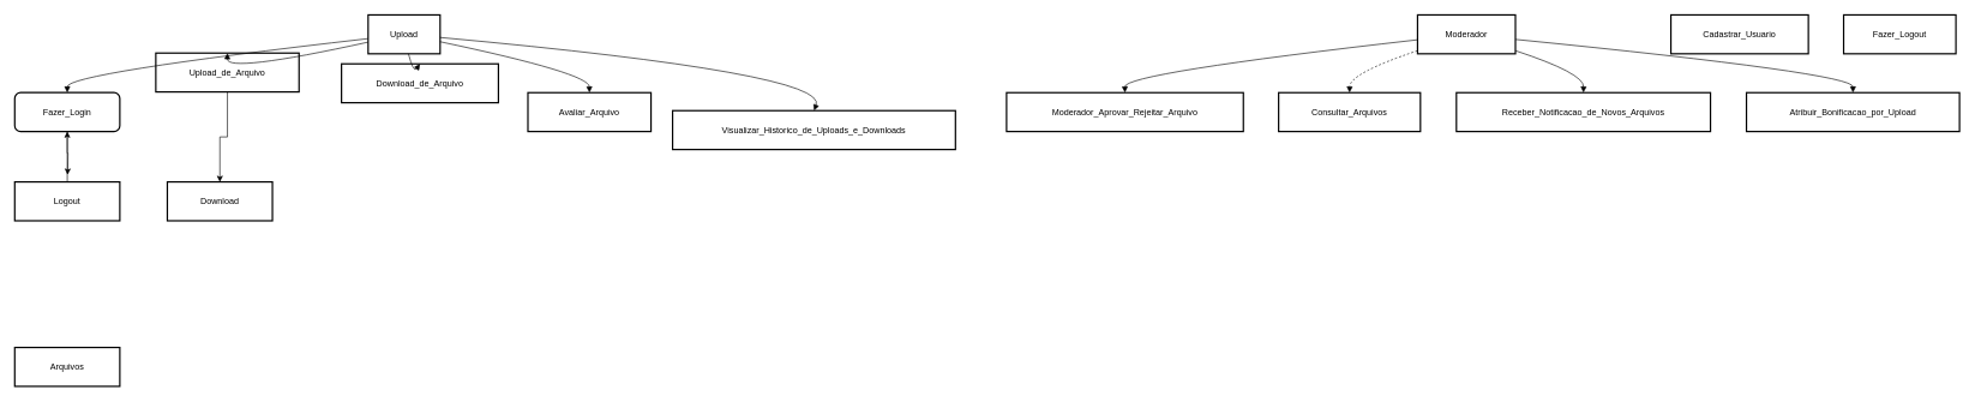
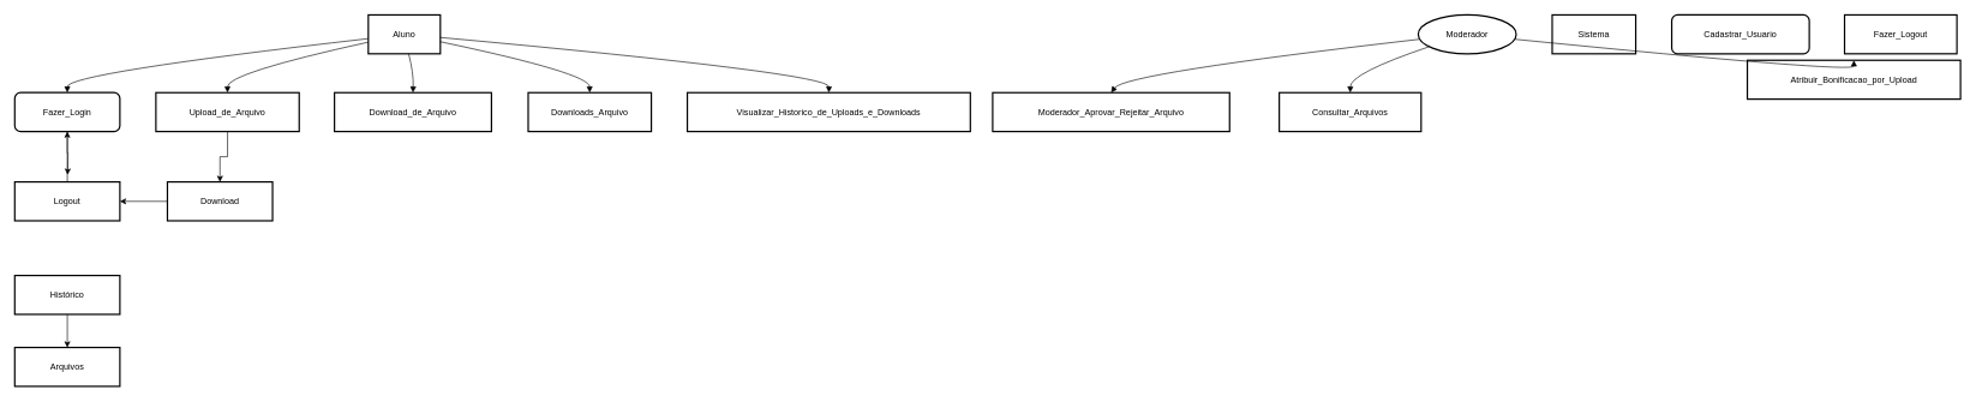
  <mxCell id="0" />
  <mxCell id="1" parent="0" />
- <mxCell id="2" value="Upload" style="whiteSpace=wrap;strokeWidth=2;" parent="1" vertex="1"><mxGeometry x="511" y="20" width="100" height="54" as="geometry" /></mxCell>
- <mxCell id="3" value="Moderador" style="whiteSpace=wrap;strokeWidth=2;" parent="1" vertex="1"><mxGeometry x="1969" y="20" width="136" height="54" as="geometry" /></mxCell>
- <mxCell id="5" value="Cadastrar_Usuario" style="whiteSpace=wrap;strokeWidth=2;" parent="1" vertex="1"><mxGeometry x="2321" y="20" width="191" height="54" as="geometry" /></mxCell>
+ <mxCell id="2" value="Aluno" style="whiteSpace=wrap;strokeWidth=2;" parent="1" vertex="1"><mxGeometry x="511" y="20" width="100" height="54" as="geometry" /></mxCell>
+ <mxCell id="3" value="Moderador" style="ellipse;whiteSpace=wrap;strokeWidth=2;" parent="1" vertex="1"><mxGeometry x="1969" y="20" width="136" height="54" as="geometry" /></mxCell>
+ <mxCell id="4" value="Sistema" style="whiteSpace=wrap;strokeWidth=2;" parent="1" vertex="1"><mxGeometry x="2155" y="20" width="116" height="54" as="geometry" /></mxCell>
+ <mxCell id="5" value="Cadastrar_Usuario" style="whiteSpace=wrap;strokeWidth=2;rounded=1;" parent="1" vertex="1"><mxGeometry x="2321" y="20" width="191" height="54" as="geometry" /></mxCell>
  <mxCell id="6" style="edgeStyle=orthogonalEdgeStyle;rounded=0;orthogonalLoop=1;jettySize=auto;html=1;exitX=0.5;exitY=1;exitDx=0;exitDy=0;" edge="1" parent="1" source="7"><mxGeometry relative="1" as="geometry"><mxPoint x="93.455" y="242" as="targetPoint" /></mxGeometry></mxCell>
  <mxCell id="7" value="Fazer_Login" style="whiteSpace=wrap;strokeWidth=2;rounded=1;" parent="1" vertex="1"><mxGeometry x="20" y="128" width="146" height="54" as="geometry" /></mxCell>
  <mxCell id="8" value="Fazer_Logout" style="whiteSpace=wrap;strokeWidth=2;" parent="1" vertex="1"><mxGeometry x="2561" y="20" width="156" height="54" as="geometry" /></mxCell>
  <mxCell id="9" value="" style="edgeStyle=orthogonalEdgeStyle;rounded=0;orthogonalLoop=1;jettySize=auto;html=1;" edge="1" parent="1" source="10" target="30"><mxGeometry relative="1" as="geometry" /></mxCell>
- <mxCell id="10" value="Upload_de_Arquivo" style="whiteSpace=wrap;strokeWidth=2;" parent="1" vertex="1"><mxGeometry x="216" y="73" width="199" height="54" as="geometry" /></mxCell>
- <mxCell id="11" value="Download_de_Arquivo" style="whiteSpace=wrap;strokeWidth=2;" parent="1" vertex="1"><mxGeometry x="474" y="88" width="218" height="54" as="geometry" /></mxCell>
- <mxCell id="12" value="Avaliar_Arquivo" style="whiteSpace=wrap;strokeWidth=2;" parent="1" vertex="1"><mxGeometry x="733" y="128" width="171" height="54" as="geometry" /></mxCell>
- <mxCell id="13" value="Visualizar_Historico_de_Uploads_e_Downloads" style="whiteSpace=wrap;strokeWidth=2;" parent="1" vertex="1"><mxGeometry x="934" y="153" width="393" height="54" as="geometry" /></mxCell>
- <mxCell id="14" value="Moderador_Aprovar_Rejeitar_Arquivo" style="whiteSpace=wrap;strokeWidth=2;" parent="1" vertex="1"><mxGeometry x="1398" y="128" width="329" height="54" as="geometry" /></mxCell>
+ <mxCell id="10" value="Upload_de_Arquivo" style="whiteSpace=wrap;strokeWidth=2;" parent="1" vertex="1"><mxGeometry x="216" y="128" width="199" height="54" as="geometry" /></mxCell>
+ <mxCell id="11" value="Download_de_Arquivo" style="whiteSpace=wrap;strokeWidth=2;" parent="1" vertex="1"><mxGeometry x="464" y="128" width="218" height="54" as="geometry" /></mxCell>
+ <mxCell id="12" value="Downloads_Arquivo" style="whiteSpace=wrap;strokeWidth=2;" parent="1" vertex="1"><mxGeometry x="733" y="128" width="171" height="54" as="geometry" /></mxCell>
+ <mxCell id="13" value="Visualizar_Historico_de_Uploads_e_Downloads" style="whiteSpace=wrap;strokeWidth=2;" parent="1" vertex="1"><mxGeometry x="954" y="128" width="393" height="54" as="geometry" /></mxCell>
+ <mxCell id="14" value="Moderador_Aprovar_Rejeitar_Arquivo" style="whiteSpace=wrap;strokeWidth=2;" parent="1" vertex="1"><mxGeometry x="1378" y="128" width="329" height="54" as="geometry" /></mxCell>
  <mxCell id="15" value="Consultar_Arquivos" style="whiteSpace=wrap;strokeWidth=2;" parent="1" vertex="1"><mxGeometry x="1776" y="128" width="197" height="54" as="geometry" /></mxCell>
- <mxCell id="16" value="Receber_Notificacao_de_Novos_Arquivos" style="whiteSpace=wrap;strokeWidth=2;" parent="1" vertex="1"><mxGeometry x="2023" y="128" width="353" height="54" as="geometry" /></mxCell>
- <mxCell id="17" value="Atribuir_Bonificacao_por_Upload" style="whiteSpace=wrap;strokeWidth=2;" parent="1" vertex="1"><mxGeometry x="2426" y="128" width="296" height="54" as="geometry" /></mxCell>
+ <mxCell id="17" value="Atribuir_Bonificacao_por_Upload" style="whiteSpace=wrap;strokeWidth=2;" parent="1" vertex="1"><mxGeometry x="2426" y="83" width="296" height="54" as="geometry" /></mxCell>
  <mxCell id="18" value="" style="curved=1;startArrow=none;endArrow=block;exitX=0;exitY=0.61;entryX=0.5;entryY=0;" parent="1" source="2" target="7" edge="1"><mxGeometry relative="1" as="geometry"><Array as="points"><mxPoint x="93" y="101" /></Array></mxGeometry></mxCell>
  <mxCell id="19" value="" style="curved=1;startArrow=none;endArrow=block;exitX=0;exitY=0.7;entryX=0.5;entryY=0;" parent="1" source="2" target="10" edge="1"><mxGeometry relative="1" as="geometry"><Array as="points"><mxPoint x="315" y="101" /></Array></mxGeometry></mxCell>
  <mxCell id="20" value="" style="curved=1;startArrow=none;endArrow=block;exitX=0.56;exitY=1;entryX=0.5;entryY=0;" parent="1" source="2" target="11" edge="1"><mxGeometry relative="1" as="geometry"><Array as="points"><mxPoint x="574" y="101" /></Array></mxGeometry></mxCell>
  <mxCell id="21" value="" style="curved=1;startArrow=none;endArrow=block;exitX=1;exitY=0.69;entryX=0.5;entryY=0;" parent="1" source="2" target="12" edge="1"><mxGeometry relative="1" as="geometry"><Array as="points"><mxPoint x="818" y="101" /></Array></mxGeometry></mxCell>
  <mxCell id="22" value="" style="curved=1;startArrow=none;endArrow=block;exitX=1;exitY=0.58;entryX=0.5;entryY=0;" parent="1" source="2" target="13" edge="1"><mxGeometry relative="1" as="geometry"><Array as="points"><mxPoint x="1151" y="101" /></Array></mxGeometry></mxCell>
  <mxCell id="23" value="" style="curved=1;startArrow=none;endArrow=block;exitX=0;exitY=0.64;entryX=0.5;entryY=0;" parent="1" source="3" target="14" edge="1"><mxGeometry relative="1" as="geometry"><Array as="points"><mxPoint x="1562" y="101" /></Array></mxGeometry></mxCell>
- <mxCell id="24" value="" style="curved=1;startArrow=none;endArrow=block;exitX=0;exitY=0.92;entryX=0.5;entryY=0;dashed=1;" parent="1" source="3" target="15" edge="1"><mxGeometry relative="1" as="geometry"><Array as="points"><mxPoint x="1875" y="101" /></Array></mxGeometry></mxCell>
- <mxCell id="25" value="" style="curved=1;startArrow=none;endArrow=block;exitX=1;exitY=0.92;entryX=0.5;entryY=0;" parent="1" source="3" target="16" edge="1"><mxGeometry relative="1" as="geometry"><Array as="points"><mxPoint x="2200" y="101" /></Array></mxGeometry></mxCell>
+ <mxCell id="24" value="" style="curved=1;startArrow=none;endArrow=block;exitX=0;exitY=0.92;entryX=0.5;entryY=0;" parent="1" source="3" target="15" edge="1"><mxGeometry relative="1" as="geometry"><Array as="points"><mxPoint x="1875" y="101" /></Array></mxGeometry></mxCell>
  <mxCell id="26" value="" style="curved=1;startArrow=none;endArrow=block;exitX=1;exitY=0.63;entryX=0.5;entryY=0;" parent="1" source="3" target="17" edge="1"><mxGeometry relative="1" as="geometry"><Array as="points"><mxPoint x="2574" y="101" /></Array></mxGeometry></mxCell>
  <mxCell id="27" value="" style="edgeStyle=orthogonalEdgeStyle;rounded=0;orthogonalLoop=1;jettySize=auto;html=1;" edge="1" parent="1" source="28" target="7"><mxGeometry relative="1" as="geometry" /></mxCell>
  <mxCell id="28" value="Logout" style="whiteSpace=wrap;strokeWidth=2;" vertex="1" parent="1"><mxGeometry x="20" y="252" width="146" height="54" as="geometry" /></mxCell>
+ <mxCell id="29" value="" style="edgeStyle=orthogonalEdgeStyle;rounded=0;orthogonalLoop=1;jettySize=auto;html=1;" edge="1" parent="1" source="30" target="28"><mxGeometry relative="1" as="geometry" /></mxCell>
  <mxCell id="30" value="Download" style="whiteSpace=wrap;strokeWidth=2;" vertex="1" parent="1"><mxGeometry x="232" y="252" width="146" height="54" as="geometry" /></mxCell>
+ <mxCell id="31" value="" style="edgeStyle=orthogonalEdgeStyle;rounded=0;orthogonalLoop=1;jettySize=auto;html=1;" edge="1" parent="1" source="32" target="33"><mxGeometry relative="1" as="geometry" /></mxCell>
+ <mxCell id="32" value="Histórico" style="whiteSpace=wrap;strokeWidth=2;" vertex="1" parent="1"><mxGeometry x="20" y="382" width="146" height="54" as="geometry" /></mxCell>
  <mxCell id="33" value="Arquivos" style="whiteSpace=wrap;strokeWidth=2;" vertex="1" parent="1"><mxGeometry x="20" y="482" width="146" height="54" as="geometry" /></mxCell>
